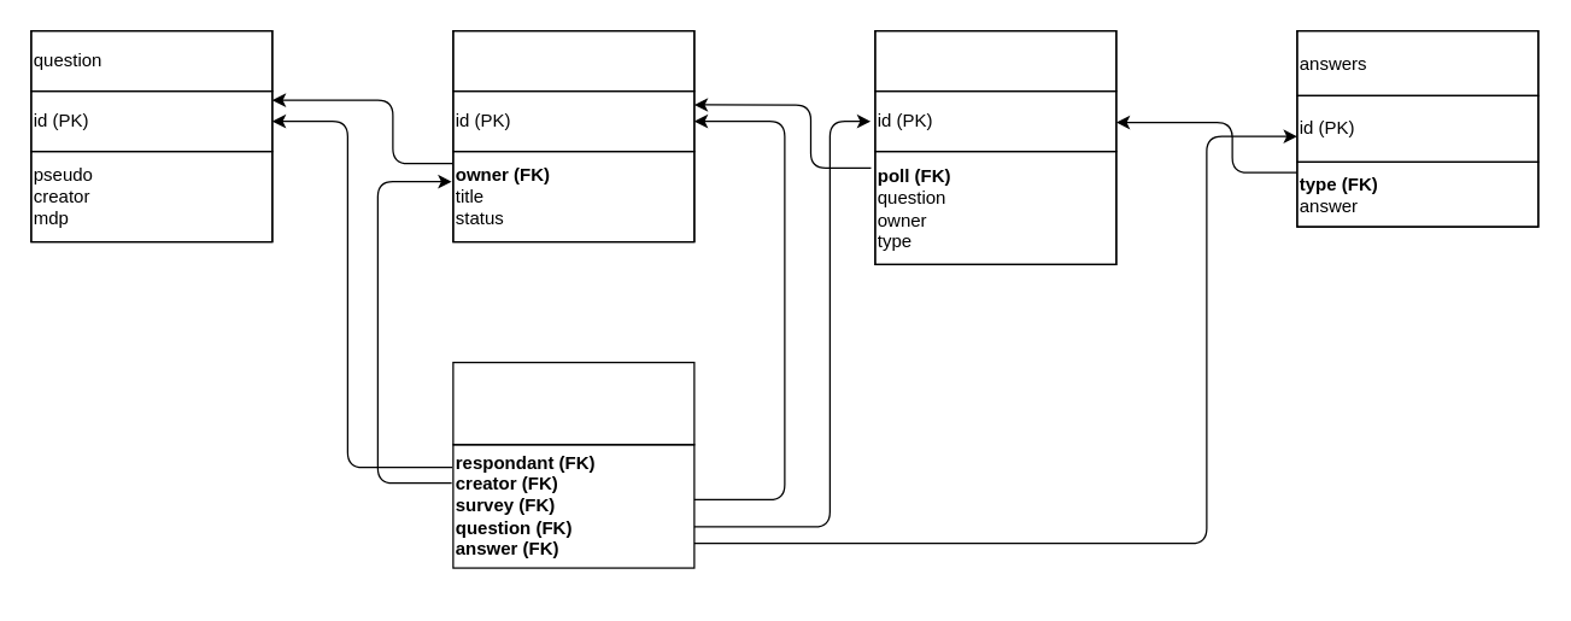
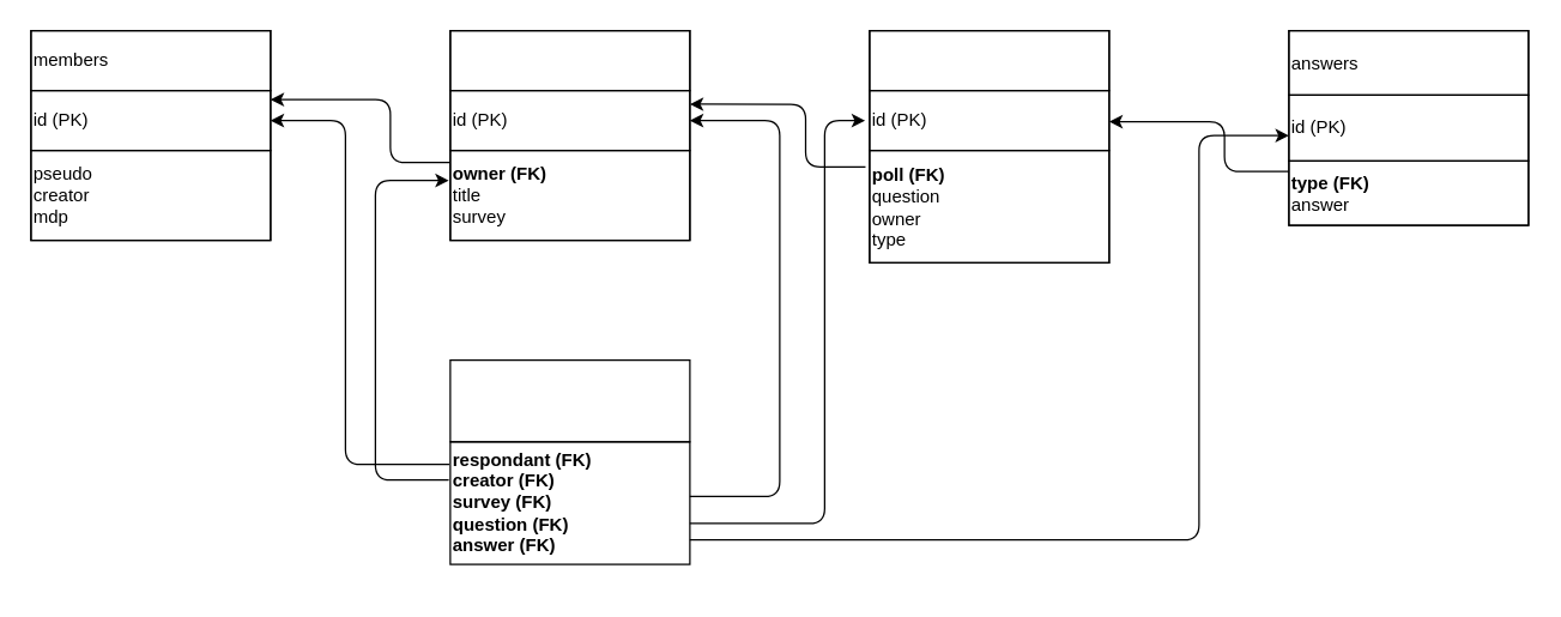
  <mxCell id="0" />
  <mxCell id="1" parent="0" />
  <mxCell id="2" value="" style="html=1;whiteSpace=wrap;container=1;collapsible=0;childLayout=tableLayout;" vertex="1" parent="1"><mxGeometry x="300" y="20" width="160" height="140" as="geometry" /></mxCell>
  <mxCell id="3" value="" style="html=1;whiteSpace=wrap;collapsible=0;dropTarget=0;pointerEvents=0;fillColor=none;points=[[0,0.5],[1,0.5]];portConstraint=eastwest;" vertex="1" parent="2"><mxGeometry width="160" height="40" as="geometry" /></mxCell>
  <mxCell id="4" value="" style="shape=partialRectangle;html=1;whiteSpace=wrap;connectable=0;fillColor=none;strokeColor=none;" vertex="1" parent="3"><mxGeometry x="114" width="6" height="40" as="geometry" /></mxCell>
  <mxCell id="5" value="" style="shape=partialRectangle;html=1;whiteSpace=wrap;connectable=0;fillColor=none;strokeColor=none;" vertex="1" parent="3"><mxGeometry x="120" width="40" height="40" as="geometry" /></mxCell>
  <mxCell id="6" value="" style="html=1;whiteSpace=wrap;collapsible=0;dropTarget=0;pointerEvents=0;fillColor=none;points=[[0,0.5],[1,0.5]];portConstraint=eastwest;" vertex="1" parent="2"><mxGeometry y="40" width="160" height="40" as="geometry" /></mxCell>
  <mxCell id="7" value="id (PK)" style="shape=partialRectangle;html=1;whiteSpace=wrap;connectable=0;fillColor=none;strokeColor=none;align=left;" vertex="1" parent="6"><mxGeometry width="114" height="40" as="geometry" /></mxCell>
  <mxCell id="8" value="" style="shape=partialRectangle;html=1;whiteSpace=wrap;connectable=0;fillColor=none;strokeColor=none;" vertex="1" parent="6"><mxGeometry x="114" width="6" height="40" as="geometry" /></mxCell>
  <mxCell id="9" value="" style="shape=partialRectangle;html=1;whiteSpace=wrap;connectable=0;fillColor=none;strokeColor=none;" vertex="1" parent="6"><mxGeometry x="120" width="40" height="40" as="geometry" /></mxCell>
  <mxCell id="10" value="" style="html=1;whiteSpace=wrap;collapsible=0;dropTarget=0;pointerEvents=0;fillColor=none;points=[[0,0.5],[1,0.5]];portConstraint=eastwest;" vertex="1" parent="2"><mxGeometry y="80" width="160" height="60" as="geometry" /></mxCell>
- <mxCell id="11" value="&lt;b&gt;owner (FK)&lt;br&gt;&lt;/b&gt;title&lt;br&gt;status" style="shape=partialRectangle;html=1;whiteSpace=wrap;connectable=0;fillColor=none;strokeColor=none;align=left;" vertex="1" parent="10"><mxGeometry width="114" height="60" as="geometry" /></mxCell>
+ <mxCell id="11" value="&lt;b&gt;owner (FK)&lt;br&gt;&lt;/b&gt;title&lt;br&gt;survey" style="shape=partialRectangle;html=1;whiteSpace=wrap;connectable=0;fillColor=none;strokeColor=none;align=left;" vertex="1" parent="10"><mxGeometry width="114" height="60" as="geometry" /></mxCell>
  <mxCell id="12" value="" style="shape=partialRectangle;html=1;whiteSpace=wrap;connectable=0;fillColor=none;strokeColor=none;" vertex="1" parent="10"><mxGeometry x="114" width="6" height="60" as="geometry" /></mxCell>
  <mxCell id="13" value="" style="shape=partialRectangle;html=1;whiteSpace=wrap;connectable=0;fillColor=none;strokeColor=none;" vertex="1" parent="10"><mxGeometry x="120" width="40" height="60" as="geometry" /></mxCell>
  <mxCell id="14" value="" style="html=1;whiteSpace=wrap;container=1;collapsible=0;childLayout=tableLayout;" vertex="1" parent="1"><mxGeometry y="20" width="160" height="140" as="geometry" x="20" /></mxCell>
  <mxCell id="15" value="" style="html=1;whiteSpace=wrap;collapsible=0;dropTarget=0;pointerEvents=0;fillColor=none;points=[[0,0.5],[1,0.5]];portConstraint=eastwest;" vertex="1" parent="14"><mxGeometry width="160" height="40" as="geometry" /></mxCell>
- <mxCell id="16" value="question" style="shape=partialRectangle;html=1;whiteSpace=wrap;connectable=0;fillColor=none;strokeColor=none;align=left;" vertex="1" parent="15"><mxGeometry width="50" height="40" as="geometry" /></mxCell>
+ <mxCell id="16" value="members" style="shape=partialRectangle;html=1;whiteSpace=wrap;connectable=0;fillColor=none;strokeColor=none;align=left;" vertex="1" parent="15"><mxGeometry width="50" height="40" as="geometry" /></mxCell>
  <mxCell id="17" value="" style="shape=partialRectangle;html=1;whiteSpace=wrap;connectable=0;fillColor=none;strokeColor=none;" vertex="1" parent="15"><mxGeometry x="50" width="70" height="40" as="geometry" /></mxCell>
  <mxCell id="18" value="" style="shape=partialRectangle;html=1;whiteSpace=wrap;connectable=0;fillColor=none;strokeColor=none;" vertex="1" parent="15"><mxGeometry x="120" width="40" height="40" as="geometry" /></mxCell>
  <mxCell id="19" value="" style="html=1;whiteSpace=wrap;collapsible=0;dropTarget=0;pointerEvents=0;fillColor=none;points=[[0,0.5],[1,0.5]];portConstraint=eastwest;" vertex="1" parent="14"><mxGeometry y="40" width="160" height="40" as="geometry" /></mxCell>
  <mxCell id="20" value="id (PK)" style="shape=partialRectangle;html=1;whiteSpace=wrap;connectable=0;fillColor=none;strokeColor=none;align=left;" vertex="1" parent="19"><mxGeometry width="50" height="40" as="geometry" /></mxCell>
  <mxCell id="21" value="" style="shape=partialRectangle;html=1;whiteSpace=wrap;connectable=0;fillColor=none;strokeColor=none;" vertex="1" parent="19"><mxGeometry x="50" width="70" height="40" as="geometry" /></mxCell>
  <mxCell id="22" value="" style="shape=partialRectangle;html=1;whiteSpace=wrap;connectable=0;fillColor=none;strokeColor=none;" vertex="1" parent="19"><mxGeometry x="120" width="40" height="40" as="geometry" /></mxCell>
  <mxCell id="23" value="" style="html=1;whiteSpace=wrap;collapsible=0;dropTarget=0;pointerEvents=0;fillColor=none;points=[[0,0.5],[1,0.5]];portConstraint=eastwest;" vertex="1" parent="14"><mxGeometry y="80" width="160" height="60" as="geometry" /></mxCell>
  <mxCell id="24" value="pseudo&lt;br&gt;creator&lt;br&gt;mdp" style="shape=partialRectangle;html=1;whiteSpace=wrap;connectable=0;fillColor=none;strokeColor=none;align=left;" vertex="1" parent="23"><mxGeometry width="50" height="60" as="geometry" /></mxCell>
  <mxCell id="25" value="" style="shape=partialRectangle;html=1;whiteSpace=wrap;connectable=0;fillColor=none;strokeColor=none;" vertex="1" parent="23"><mxGeometry x="50" width="70" height="60" as="geometry" /></mxCell>
  <mxCell id="26" value="" style="shape=partialRectangle;html=1;whiteSpace=wrap;connectable=0;fillColor=none;strokeColor=none;" vertex="1" parent="23"><mxGeometry x="120" width="40" height="60" as="geometry" /></mxCell>
  <mxCell id="27" value="" style="html=1;whiteSpace=wrap;container=1;collapsible=0;childLayout=tableLayout;" vertex="1" parent="1"><mxGeometry x="580" y="20" width="160" height="155" as="geometry" /></mxCell>
  <mxCell id="28" value="" style="html=1;whiteSpace=wrap;collapsible=0;dropTarget=0;pointerEvents=0;fillColor=none;points=[[0,0.5],[1,0.5]];portConstraint=eastwest;" vertex="1" parent="27"><mxGeometry width="160" height="40" as="geometry" /></mxCell>
  <mxCell id="29" value="" style="shape=partialRectangle;html=1;whiteSpace=wrap;connectable=0;fillColor=none;strokeColor=none;" vertex="1" parent="28"><mxGeometry x="60" width="60" height="40" as="geometry" /></mxCell>
  <mxCell id="30" value="" style="shape=partialRectangle;html=1;whiteSpace=wrap;connectable=0;fillColor=none;strokeColor=none;" vertex="1" parent="28"><mxGeometry x="120" width="40" height="40" as="geometry" /></mxCell>
  <mxCell id="31" value="" style="html=1;whiteSpace=wrap;collapsible=0;dropTarget=0;pointerEvents=0;fillColor=none;points=[[0,0.5],[1,0.5]];portConstraint=eastwest;" vertex="1" parent="27"><mxGeometry y="40" width="160" height="40" as="geometry" /></mxCell>
  <mxCell id="32" value="id (PK)" style="shape=partialRectangle;html=1;whiteSpace=wrap;connectable=0;fillColor=none;strokeColor=none;align=left;" vertex="1" parent="31"><mxGeometry width="60" height="40" as="geometry" /></mxCell>
  <mxCell id="33" value="" style="shape=partialRectangle;html=1;whiteSpace=wrap;connectable=0;fillColor=none;strokeColor=none;" vertex="1" parent="31"><mxGeometry x="60" width="60" height="40" as="geometry" /></mxCell>
  <mxCell id="34" value="" style="shape=partialRectangle;html=1;whiteSpace=wrap;connectable=0;fillColor=none;strokeColor=none;" vertex="1" parent="31"><mxGeometry x="120" width="40" height="40" as="geometry" /></mxCell>
  <mxCell id="35" value="" style="html=1;whiteSpace=wrap;collapsible=0;dropTarget=0;pointerEvents=0;fillColor=none;points=[[0,0.5],[1,0.5]];portConstraint=eastwest;" vertex="1" parent="27"><mxGeometry y="80" width="160" height="75" as="geometry" /></mxCell>
  <mxCell id="36" value="&lt;b&gt;poll (FK)&lt;br&gt;&lt;/b&gt;question&lt;br&gt;owner&lt;br&gt;&lt;div&gt;&lt;span&gt;type&lt;/span&gt;&lt;/div&gt;" style="shape=partialRectangle;html=1;whiteSpace=wrap;connectable=0;fillColor=none;strokeColor=none;align=left;" vertex="1" parent="35"><mxGeometry width="60" height="75" as="geometry" /></mxCell>
  <mxCell id="37" value="" style="shape=partialRectangle;html=1;whiteSpace=wrap;connectable=0;fillColor=none;strokeColor=none;" vertex="1" parent="35"><mxGeometry x="60" width="60" height="75" as="geometry" /></mxCell>
  <mxCell id="38" value="" style="shape=partialRectangle;html=1;whiteSpace=wrap;connectable=0;fillColor=none;strokeColor=none;" vertex="1" parent="35"><mxGeometry x="120" width="40" height="75" as="geometry" /></mxCell>
  <mxCell id="39" value="" style="html=1;whiteSpace=wrap;container=1;collapsible=0;childLayout=tableLayout;" vertex="1" parent="1"><mxGeometry x="860" y="20" width="160" height="130" as="geometry" /></mxCell>
  <mxCell id="40" value="" style="html=1;whiteSpace=wrap;collapsible=0;dropTarget=0;pointerEvents=0;fillColor=none;points=[[0,0.5],[1,0.5]];portConstraint=eastwest;" vertex="1" parent="39"><mxGeometry width="160" height="43" as="geometry" /></mxCell>
  <mxCell id="41" value="answers" style="shape=partialRectangle;html=1;whiteSpace=wrap;connectable=0;fillColor=none;strokeColor=none;align=left;" vertex="1" parent="40"><mxGeometry width="127" height="43" as="geometry" /></mxCell>
  <mxCell id="42" value="" style="shape=partialRectangle;html=1;whiteSpace=wrap;connectable=0;fillColor=none;strokeColor=none;" vertex="1" parent="40"><mxGeometry x="127" width="-7" height="43" as="geometry" /></mxCell>
  <mxCell id="43" value="" style="shape=partialRectangle;html=1;whiteSpace=wrap;connectable=0;fillColor=none;strokeColor=none;" vertex="1" parent="40"><mxGeometry x="120" width="40" height="43" as="geometry" /></mxCell>
  <mxCell id="44" value="" style="html=1;whiteSpace=wrap;collapsible=0;dropTarget=0;pointerEvents=0;fillColor=none;points=[[0,0.5],[1,0.5]];portConstraint=eastwest;" vertex="1" parent="39"><mxGeometry y="43" width="160" height="44" as="geometry" /></mxCell>
  <mxCell id="45" value="&lt;span&gt;id (PK)&lt;/span&gt;" style="shape=partialRectangle;html=1;whiteSpace=wrap;connectable=0;fillColor=none;strokeColor=none;align=left;" vertex="1" parent="44"><mxGeometry width="127" height="44" as="geometry" /></mxCell>
  <mxCell id="46" value="" style="shape=partialRectangle;html=1;whiteSpace=wrap;connectable=0;fillColor=none;strokeColor=none;" vertex="1" parent="44"><mxGeometry x="127" width="-7" height="44" as="geometry" /></mxCell>
  <mxCell id="47" value="" style="shape=partialRectangle;html=1;whiteSpace=wrap;connectable=0;fillColor=none;strokeColor=none;" vertex="1" parent="44"><mxGeometry x="120" width="40" height="44" as="geometry" /></mxCell>
  <mxCell id="48" value="" style="html=1;whiteSpace=wrap;collapsible=0;dropTarget=0;pointerEvents=0;fillColor=none;points=[[0,0.5],[1,0.5]];portConstraint=eastwest;" vertex="1" parent="39"><mxGeometry y="87" width="160" height="43" as="geometry" /></mxCell>
  <mxCell id="49" value="&lt;b&gt;type (FK)&lt;/b&gt;&lt;br&gt;answer" style="shape=partialRectangle;html=1;whiteSpace=wrap;connectable=0;fillColor=none;strokeColor=none;align=left;" vertex="1" parent="48"><mxGeometry width="127" height="43" as="geometry" /></mxCell>
  <mxCell id="50" value="" style="shape=partialRectangle;html=1;whiteSpace=wrap;connectable=0;fillColor=none;strokeColor=none;" vertex="1" parent="48"><mxGeometry x="127" width="-7" height="43" as="geometry" /></mxCell>
  <mxCell id="51" value="" style="shape=partialRectangle;html=1;whiteSpace=wrap;connectable=0;fillColor=none;strokeColor=none;" vertex="1" parent="48"><mxGeometry x="120" width="40" height="43" as="geometry" /></mxCell>
  <mxCell id="52" value="" style="group" vertex="1" connectable="0" parent="1"><mxGeometry x="300" y="240" width="160" height="150" as="geometry" /></mxCell>
  <mxCell id="53" value="" style="html=1;whiteSpace=wrap;collapsible=0;dropTarget=0;pointerEvents=0;fillColor=none;points=[[0,0.5],[1,0.5]];portConstraint=eastwest;" vertex="1" parent="52"><mxGeometry width="160" height="54.545" as="geometry" /></mxCell>
  <mxCell id="54" value="" style="shape=partialRectangle;html=1;whiteSpace=wrap;connectable=0;fillColor=none;strokeColor=none;" vertex="1" parent="53"><mxGeometry x="60" width="60" height="54.545" as="geometry" /></mxCell>
  <mxCell id="55" value="" style="shape=partialRectangle;html=1;whiteSpace=wrap;connectable=0;fillColor=none;strokeColor=none;" vertex="1" parent="53"><mxGeometry x="120" width="40" height="54.545" as="geometry" /></mxCell>
  <mxCell id="56" value="" style="html=1;whiteSpace=wrap;collapsible=0;dropTarget=0;pointerEvents=0;fillColor=none;points=[[0,0.5],[1,0.5]];portConstraint=eastwest;" vertex="1" parent="52"><mxGeometry y="54.545" width="160" height="81.818" as="geometry" /></mxCell>
  <mxCell id="57" value="" style="shape=partialRectangle;html=1;whiteSpace=wrap;connectable=0;fillColor=none;strokeColor=none;" vertex="1" parent="56"><mxGeometry width="60" height="81.818" as="geometry" /></mxCell>
  <mxCell id="58" value="" style="shape=partialRectangle;html=1;whiteSpace=wrap;connectable=0;fillColor=none;strokeColor=none;" vertex="1" parent="56"><mxGeometry x="60" width="60" height="81.818" as="geometry" /></mxCell>
  <mxCell id="59" value="" style="shape=partialRectangle;html=1;whiteSpace=wrap;connectable=0;fillColor=none;strokeColor=none;" vertex="1" parent="56"><mxGeometry x="120" width="40" height="81.818" as="geometry" /></mxCell>
  <mxCell id="60" value="&lt;b&gt;respondant&amp;nbsp;&lt;/b&gt;&lt;b&gt;(FK)&lt;/b&gt;&lt;b&gt;&lt;br&gt;creator&amp;nbsp;&lt;/b&gt;&lt;b&gt;(FK)&lt;/b&gt;&lt;b&gt;&lt;br&gt;survey&amp;nbsp;&lt;/b&gt;&lt;b&gt;(FK)&lt;/b&gt;&lt;b&gt;&lt;br&gt;question&amp;nbsp;&lt;/b&gt;&lt;b&gt;(FK)&lt;/b&gt;&lt;b&gt;&lt;br&gt;answer (FK)&lt;/b&gt;" style="text;html=1;strokeColor=none;fillColor=none;align=left;verticalAlign=middle;whiteSpace=wrap;rounded=0;" vertex="1" parent="52"><mxGeometry y="60.45" width="160" height="70" as="geometry" /></mxCell>
  <mxCell id="61" value="" style="edgeStyle=segmentEdgeStyle;endArrow=classic;html=1;" edge="1" parent="1"><mxGeometry width="50" height="50" relative="1" as="geometry"><mxPoint x="299" y="320" as="sourcePoint" /><mxPoint x="299" y="120" as="targetPoint" /><Array as="points"><mxPoint x="299" y="320" /><mxPoint x="250" y="320" /><mxPoint x="250" y="120" /></Array></mxGeometry></mxCell>
  <mxCell id="62" value="" style="edgeStyle=segmentEdgeStyle;endArrow=classic;html=1;exitX=-0.004;exitY=0.131;exitDx=0;exitDy=0;exitPerimeter=0;entryX=1;entryY=0.5;entryDx=0;entryDy=0;" edge="1" parent="1" source="60" target="19"><mxGeometry width="50" height="50" relative="1" as="geometry"><mxPoint x="130" y="280" as="sourcePoint" /><mxPoint x="200" y="80" as="targetPoint" /><Array as="points"><mxPoint x="230" y="310" /><mxPoint x="230" y="80" /></Array></mxGeometry></mxCell>
  <mxCell id="63" value="" style="edgeStyle=segmentEdgeStyle;endArrow=classic;html=1;entryX=1;entryY=0.5;entryDx=0;entryDy=0;" edge="1" parent="1" source="60" target="6"><mxGeometry width="50" height="50" relative="1" as="geometry"><mxPoint x="570" y="350" as="sourcePoint" /><mxPoint x="480" y="80" as="targetPoint" /><Array as="points"><mxPoint x="520" y="331" /><mxPoint x="520" y="80" /></Array></mxGeometry></mxCell>
  <mxCell id="64" value="" style="edgeStyle=segmentEdgeStyle;endArrow=classic;html=1;" edge="1" parent="1" source="60"><mxGeometry width="50" height="50" relative="1" as="geometry"><mxPoint x="580" y="370" as="sourcePoint" /><mxPoint x="577" y="80" as="targetPoint" /><Array as="points"><mxPoint x="550" y="349" /><mxPoint x="550" y="80" /><mxPoint x="577" y="80" /></Array></mxGeometry></mxCell>
  <mxCell id="65" value="" style="edgeStyle=segmentEdgeStyle;endArrow=classic;html=1;" edge="1" parent="1"><mxGeometry width="50" height="50" relative="1" as="geometry"><mxPoint x="460" y="360" as="sourcePoint" /><mxPoint x="860" y="90" as="targetPoint" /><Array as="points"><mxPoint x="800" y="360" /><mxPoint x="800" y="90" /><mxPoint x="860" y="90" /></Array></mxGeometry></mxCell>
  <mxCell id="66" value="" style="edgeStyle=segmentEdgeStyle;endArrow=classic;html=1;" edge="1" parent="1" source="10" target="19"><mxGeometry width="50" height="50" relative="1" as="geometry"><mxPoint x="230" y="60" as="sourcePoint" /><mxPoint x="230" y="50" as="targetPoint" /><Array as="points"><mxPoint x="260" y="108" /><mxPoint x="260" y="66" /></Array></mxGeometry></mxCell>
  <mxCell id="67" value="" style="edgeStyle=segmentEdgeStyle;endArrow=classic;html=1;entryX=1.017;entryY=0.153;entryDx=0;entryDy=0;entryPerimeter=0;" edge="1" parent="1"><mxGeometry width="50" height="50" relative="1" as="geometry"><mxPoint x="577.28" y="110.97" as="sourcePoint" /><mxPoint x="460" y="69.09" as="targetPoint" /><Array as="points"><mxPoint x="537.28" y="110.97" /><mxPoint x="537.28" y="68.97" /></Array></mxGeometry></mxCell>
  <mxCell id="68" value="" style="edgeStyle=segmentEdgeStyle;endArrow=classic;html=1;entryX=1.017;entryY=0.153;entryDx=0;entryDy=0;entryPerimeter=0;" edge="1" parent="1" source="48"><mxGeometry width="50" height="50" relative="1" as="geometry"><mxPoint x="857" y="114.26" as="sourcePoint" /><mxPoint x="740" y="80.79" as="targetPoint" /><Array as="points"><mxPoint x="817" y="114" /><mxPoint x="817" y="81" /></Array></mxGeometry></mxCell>
